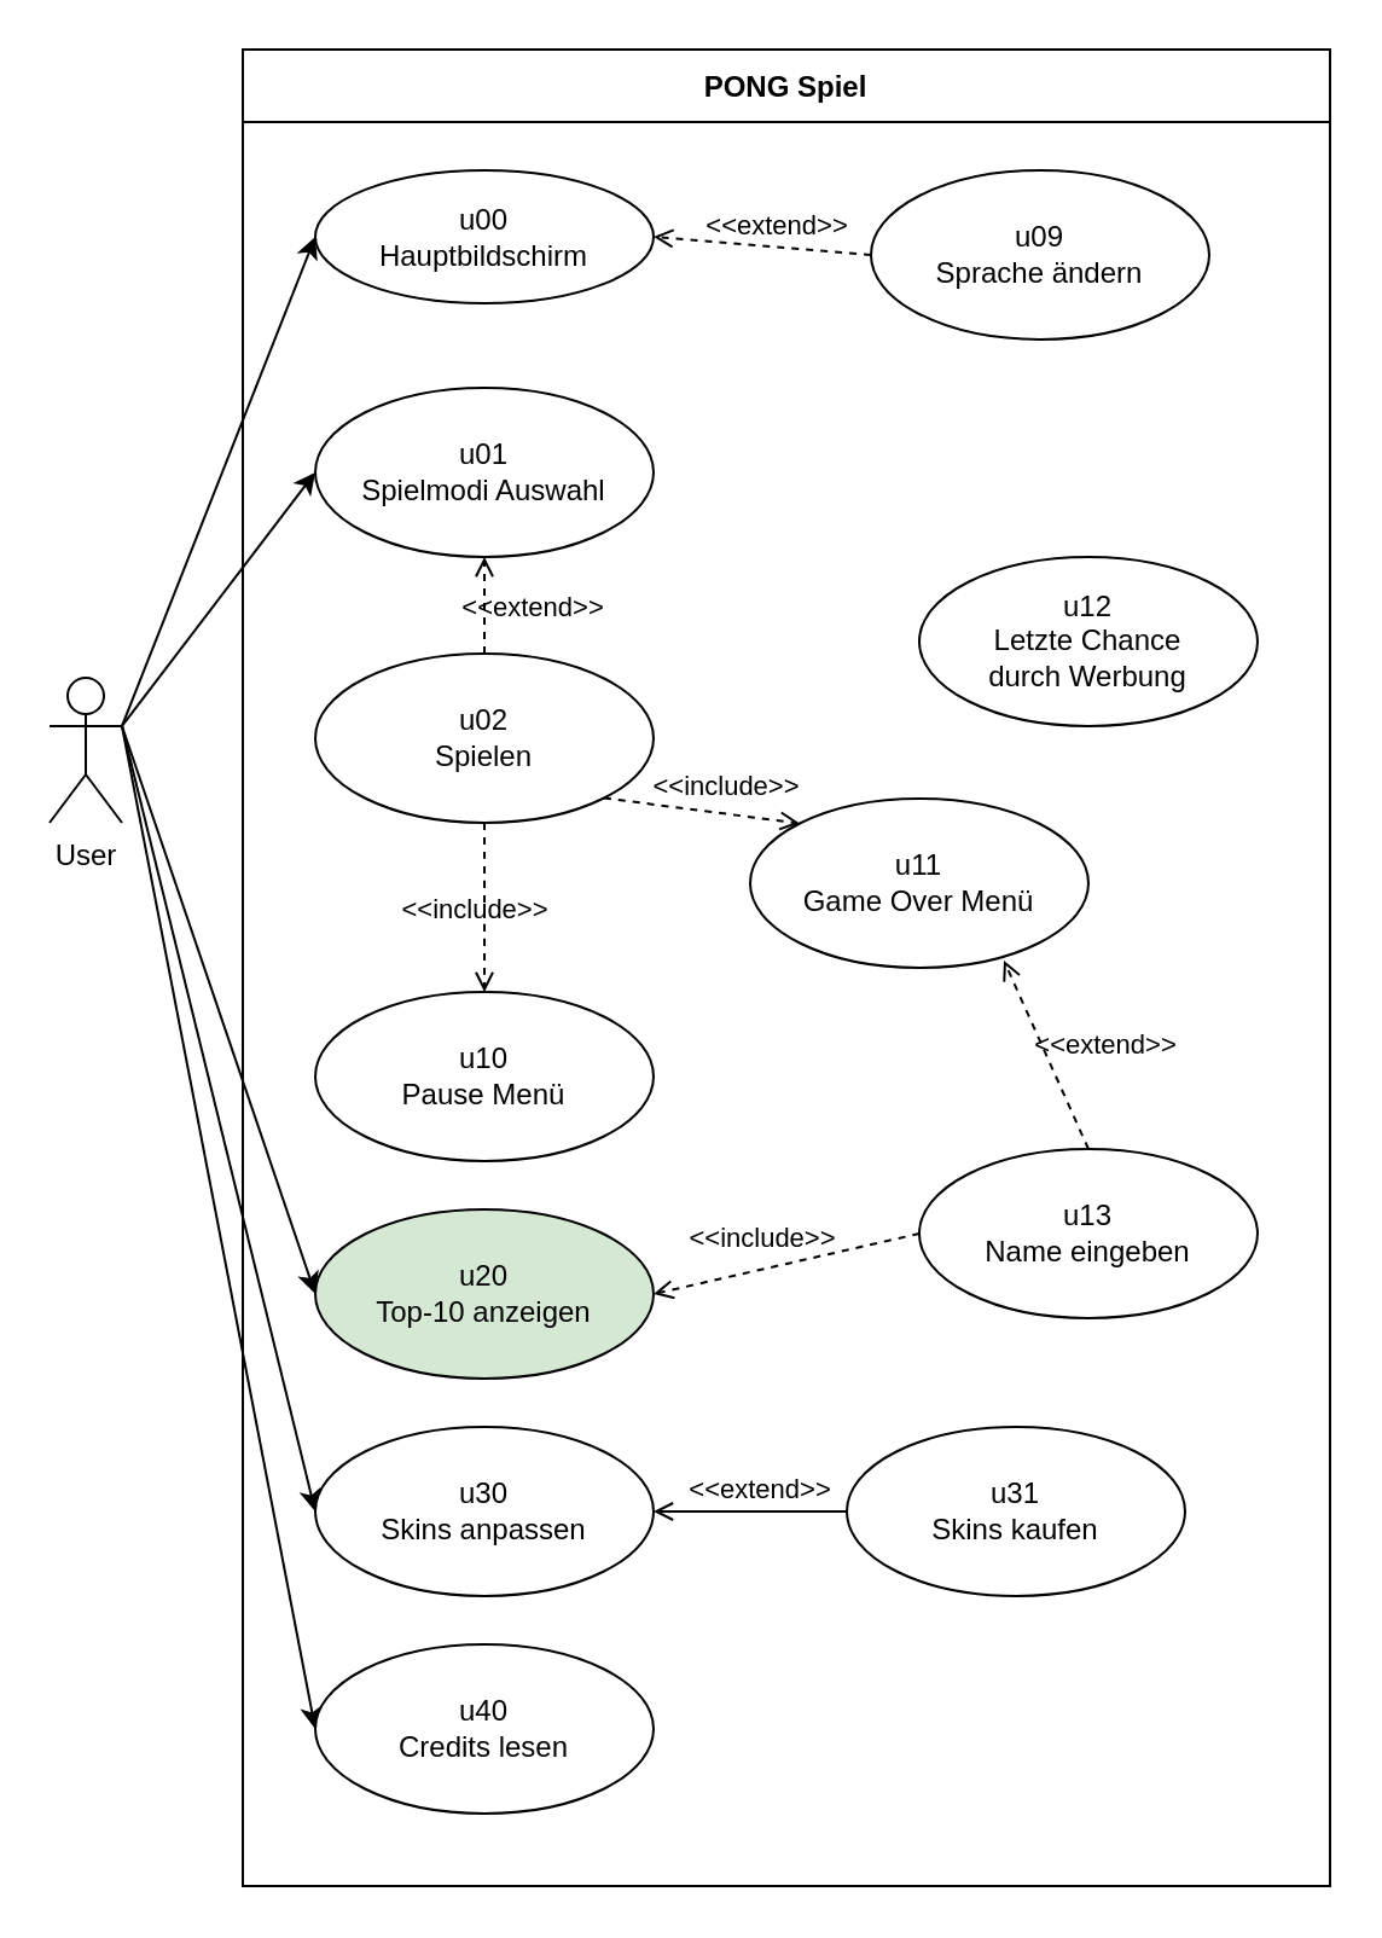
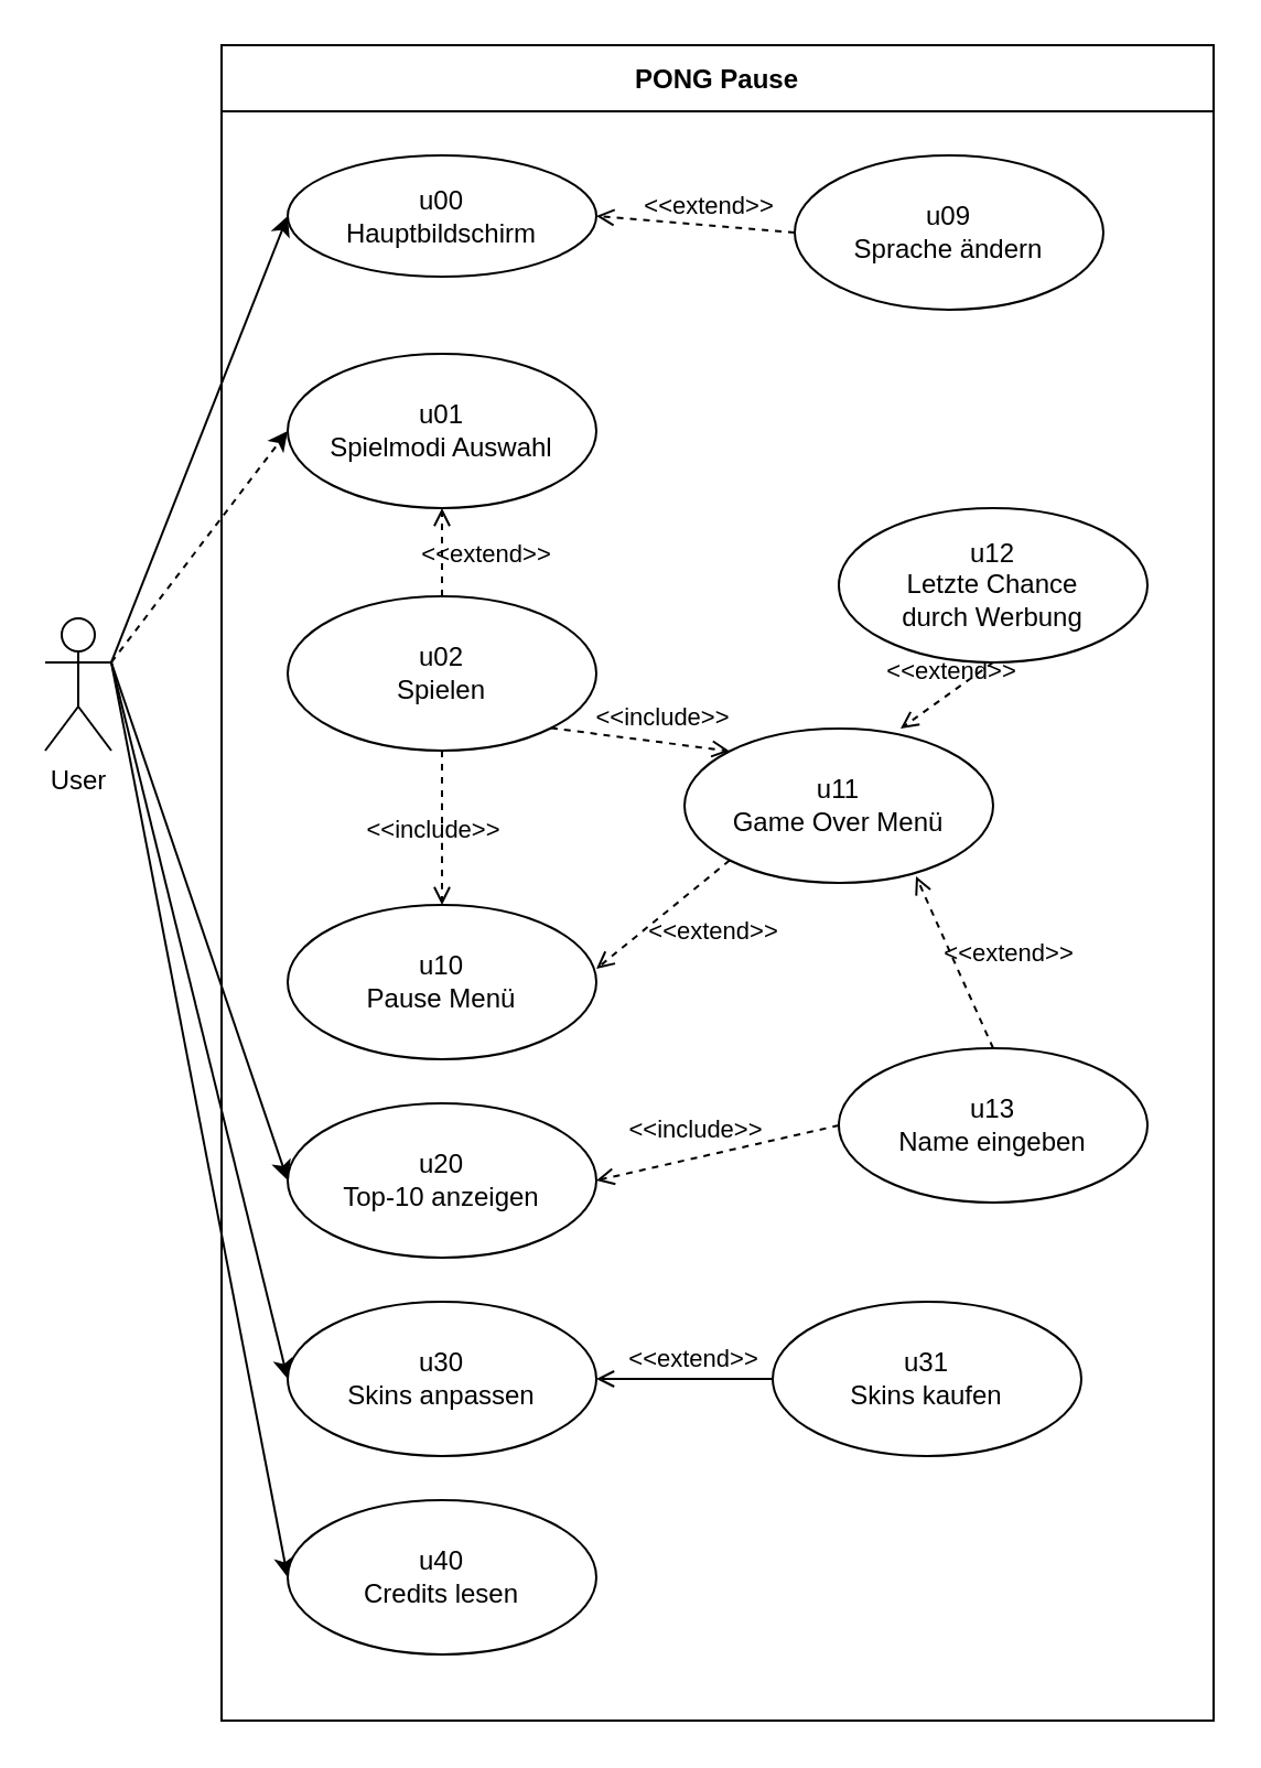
  <mxCell id="0" />
  <mxCell id="1" parent="0" />
- <mxCell id="2" style="rounded=0;orthogonalLoop=1;jettySize=auto;html=1;exitX=1;exitY=0.333;exitDx=0;exitDy=0;exitPerimeter=0;entryX=0;entryY=0.5;entryDx=0;entryDy=0;" parent="1" source="7" target="10" edge="1"><mxGeometry relative="1" as="geometry"><mxPoint x="150" y="75" as="targetPoint" /></mxGeometry></mxCell>
+ <mxCell id="2" style="rounded=0;orthogonalLoop=1;jettySize=auto;html=1;exitX=1;exitY=0.333;exitDx=0;exitDy=0;exitPerimeter=0;entryX=0;entryY=0.5;entryDx=0;entryDy=0;dashed=1;" parent="1" source="7" target="10" edge="1"><mxGeometry relative="1" as="geometry"><mxPoint x="150" y="75" as="targetPoint" /></mxGeometry></mxCell>
  <mxCell id="3" style="edgeStyle=none;rounded=0;orthogonalLoop=1;jettySize=auto;html=1;exitX=1;exitY=0.333;exitDx=0;exitDy=0;exitPerimeter=0;entryX=0;entryY=0.5;entryDx=0;entryDy=0;" parent="1" source="7" target="11" edge="1"><mxGeometry relative="1" as="geometry" /></mxCell>
  <mxCell id="4" style="edgeStyle=none;rounded=0;orthogonalLoop=1;jettySize=auto;html=1;exitX=1;exitY=0.333;exitDx=0;exitDy=0;exitPerimeter=0;entryX=0;entryY=0.5;entryDx=0;entryDy=0;" parent="1" source="7" target="12" edge="1"><mxGeometry relative="1" as="geometry" /></mxCell>
  <mxCell id="5" style="edgeStyle=none;rounded=0;orthogonalLoop=1;jettySize=auto;html=1;exitX=1;exitY=0.333;exitDx=0;exitDy=0;exitPerimeter=0;entryX=0;entryY=0.5;entryDx=0;entryDy=0;" parent="1" source="7" target="13" edge="1"><mxGeometry relative="1" as="geometry" /></mxCell>
  <mxCell id="6" style="rounded=0;orthogonalLoop=1;jettySize=auto;html=1;exitX=1;exitY=0.333;exitDx=0;exitDy=0;exitPerimeter=0;entryX=0;entryY=0.5;entryDx=0;entryDy=0;" parent="1" source="7" target="21" edge="1"><mxGeometry relative="1" as="geometry" /></mxCell>
  <mxCell id="7" value="User" style="shape=umlActor;verticalLabelPosition=bottom;verticalAlign=top;html=1;" parent="1" vertex="1"><mxGeometry x="20" y="280" width="30" height="60" as="geometry" /></mxCell>
- <mxCell id="8" value="PONG Spiel" style="swimlane;startSize=30;" parent="1" vertex="1"><mxGeometry x="100" y="20" width="450" height="760" as="geometry" /></mxCell>
+ <mxCell id="8" value="PONG Pause" style="swimlane;startSize=30;" parent="1" vertex="1"><mxGeometry x="100" y="20" width="450" height="760" as="geometry" /></mxCell>
  <mxCell id="9" value="u12&lt;br&gt;Letzte Chance&lt;br&gt;durch Werbung" style="ellipse;whiteSpace=wrap;html=1;" parent="8" vertex="1"><mxGeometry x="280" y="210" width="140" height="70" as="geometry" /></mxCell>
  <mxCell id="10" value="u01&lt;br&gt;Spielmodi Auswahl" style="ellipse;whiteSpace=wrap;html=1;" parent="8" vertex="1"><mxGeometry x="30" y="140" width="140" height="70" as="geometry" /></mxCell>
- <mxCell id="11" value="u20&lt;br&gt;Top-10 anzeigen" style="ellipse;whiteSpace=wrap;html=1;fillColor=#d5e8d4;" parent="8" vertex="1"><mxGeometry x="30" y="480" width="140" height="70" as="geometry" /></mxCell>
+ <mxCell id="11" value="u20&lt;br&gt;Top-10 anzeigen" style="ellipse;whiteSpace=wrap;html=1;" parent="8" vertex="1"><mxGeometry x="30" y="480" width="140" height="70" as="geometry" /></mxCell>
  <mxCell id="12" value="u30&lt;br&gt;Skins anpassen" style="ellipse;whiteSpace=wrap;html=1;" parent="8" vertex="1"><mxGeometry x="30" y="570" width="140" height="70" as="geometry" /></mxCell>
  <mxCell id="13" value="u40&lt;br&gt;Credits lesen" style="ellipse;whiteSpace=wrap;html=1;" parent="8" vertex="1"><mxGeometry x="30" y="660" width="140" height="70" as="geometry" /></mxCell>
  <mxCell id="14" value="u10&lt;br&gt;Pause Menü" style="ellipse;whiteSpace=wrap;html=1;" parent="8" vertex="1"><mxGeometry x="30" y="390" width="140" height="70" as="geometry" /></mxCell>
  <mxCell id="15" value="&amp;lt;&amp;lt;include&amp;gt;&amp;gt;" style="html=1;verticalAlign=bottom;labelBackgroundColor=none;endArrow=open;endFill=0;dashed=1;rounded=0;curved=1;entryX=0.5;entryY=0;entryDx=0;entryDy=0;exitX=0.5;exitY=1;exitDx=0;exitDy=0;" parent="8" source="22" target="14" edge="1"><mxGeometry x="0.287" y="-4" width="160" relative="1" as="geometry"><mxPoint x="126.977" y="278.955" as="sourcePoint" /><mxPoint x="143.023" y="311.045" as="targetPoint" /><mxPoint as="offset" /></mxGeometry></mxCell>
  <mxCell id="16" value="u31&lt;br&gt;Skins kaufen" style="ellipse;whiteSpace=wrap;html=1;" parent="8" vertex="1"><mxGeometry x="250" y="570" width="140" height="70" as="geometry" /></mxCell>
  <mxCell id="17" value="&amp;lt;&amp;lt;extend&amp;gt;&amp;gt;" style="html=1;verticalAlign=bottom;labelBackgroundColor=none;endArrow=open;endFill=0;dashed=0;rounded=0;exitX=0;exitY=0.5;exitDx=0;exitDy=0;entryX=1;entryY=0.5;entryDx=0;entryDy=0;" parent="8" source="16" target="12" edge="1"><mxGeometry x="-0.111" width="160" relative="1" as="geometry"><mxPoint x="270" y="215.0" as="sourcePoint" /><mxPoint x="187.261" y="312.763" as="targetPoint" /><mxPoint as="offset" /></mxGeometry></mxCell>
+ <mxCell id="18" value="&amp;lt;&amp;lt;extend&amp;gt;&amp;gt;" style="html=1;verticalAlign=bottom;labelBackgroundColor=none;endArrow=open;endFill=0;dashed=1;rounded=0;exitX=0.5;exitY=1;exitDx=0;exitDy=0;entryX=0.7;entryY=0;entryDx=0;entryDy=0;entryPerimeter=0;" parent="8" source="9" target="23" edge="1"><mxGeometry x="-0.111" width="160" relative="1" as="geometry"><mxPoint x="250" y="445" as="sourcePoint" /><mxPoint x="188.61" y="376.943" as="targetPoint" /><mxPoint as="offset" /></mxGeometry></mxCell>
  <mxCell id="19" value="u13&lt;br&gt;Name eingeben" style="ellipse;whiteSpace=wrap;html=1;" parent="8" vertex="1"><mxGeometry x="280" y="455" width="140" height="70" as="geometry" /></mxCell>
  <mxCell id="20" value="&amp;lt;&amp;lt;extend&amp;gt;&amp;gt;" style="html=1;verticalAlign=bottom;labelBackgroundColor=none;endArrow=open;endFill=0;dashed=1;rounded=0;exitX=0.5;exitY=0;exitDx=0;exitDy=0;entryX=0.75;entryY=0.957;entryDx=0;entryDy=0;entryPerimeter=0;" parent="8" source="19" target="23" edge="1"><mxGeometry x="-0.343" y="-20" width="160" relative="1" as="geometry"><mxPoint x="244.503" y="420.251" as="sourcePoint" /><mxPoint x="194.386" y="375.486" as="targetPoint" /><mxPoint as="offset" /></mxGeometry></mxCell>
  <mxCell id="21" value="u00&lt;br&gt;Hauptbildschirm" style="ellipse;whiteSpace=wrap;html=1;" parent="8" vertex="1"><mxGeometry x="30" y="50" width="140" height="55" as="geometry" /></mxCell>
  <mxCell id="22" value="u02&lt;br&gt;Spielen" style="ellipse;whiteSpace=wrap;html=1;" parent="8" vertex="1"><mxGeometry x="30" y="250" width="140" height="70" as="geometry" /></mxCell>
  <mxCell id="23" value="u11&lt;br&gt;Game Over Menü" style="ellipse;whiteSpace=wrap;html=1;" parent="8" vertex="1"><mxGeometry x="210" y="310" width="140" height="70" as="geometry" /></mxCell>
  <mxCell id="24" value="&amp;lt;&amp;lt;include&amp;gt;&amp;gt;" style="html=1;verticalAlign=bottom;labelBackgroundColor=none;endArrow=open;endFill=0;dashed=1;rounded=0;curved=1;entryX=0;entryY=0;entryDx=0;entryDy=0;exitX=1;exitY=1;exitDx=0;exitDy=0;" parent="8" source="22" target="23" edge="1"><mxGeometry x="0.232" y="2" width="160" relative="1" as="geometry"><mxPoint x="110" y="320" as="sourcePoint" /><mxPoint x="110" y="370" as="targetPoint" /><mxPoint x="1" as="offset" /></mxGeometry></mxCell>
+ <mxCell id="25" value="&amp;lt;&amp;lt;extend&amp;gt;&amp;gt;" style="html=1;verticalAlign=bottom;labelBackgroundColor=none;endArrow=open;endFill=0;dashed=1;rounded=0;exitX=0;exitY=1;exitDx=0;exitDy=0;entryX=1;entryY=0.414;entryDx=0;entryDy=0;entryPerimeter=0;" parent="8" source="23" target="14" edge="1"><mxGeometry x="-0.189" y="27" width="160" relative="1" as="geometry"><mxPoint x="340" y="280" as="sourcePoint" /><mxPoint x="290" y="330" as="targetPoint" /><mxPoint as="offset" /></mxGeometry></mxCell>
  <mxCell id="26" value="&amp;lt;&amp;lt;include&amp;gt;&amp;gt;" style="html=1;verticalAlign=bottom;labelBackgroundColor=none;endArrow=open;endFill=0;dashed=1;rounded=0;curved=1;exitX=0;exitY=0.5;exitDx=0;exitDy=0;entryX=1;entryY=0.5;entryDx=0;entryDy=0;" parent="8" source="19" target="11" edge="1"><mxGeometry x="0.162" y="-4" width="160" relative="1" as="geometry"><mxPoint x="110" y="320" as="sourcePoint" /><mxPoint x="260" y="530" as="targetPoint" /><mxPoint as="offset" /></mxGeometry></mxCell>
  <mxCell id="27" value="u09&lt;br&gt;Sprache ändern" style="ellipse;whiteSpace=wrap;html=1;" parent="8" vertex="1"><mxGeometry x="260" y="50" width="140" height="70" as="geometry" /></mxCell>
  <mxCell id="28" value="&amp;lt;&amp;lt;extend&amp;gt;&amp;gt;" style="html=1;verticalAlign=bottom;labelBackgroundColor=none;endArrow=open;endFill=0;dashed=1;rounded=0;entryX=0.5;entryY=1;entryDx=0;entryDy=0;" parent="8" source="22" target="10" edge="1"><mxGeometry x="-0.5" y="-20" width="160" relative="1" as="geometry"><mxPoint x="100" y="250" as="sourcePoint" /><mxPoint x="318" y="330" as="targetPoint" /><mxPoint as="offset" /></mxGeometry></mxCell>
  <mxCell id="29" value="&amp;lt;&amp;lt;extend&amp;gt;&amp;gt;" style="html=1;verticalAlign=bottom;labelBackgroundColor=none;endArrow=open;endFill=0;dashed=1;rounded=0;entryX=1;entryY=0.5;entryDx=0;entryDy=0;exitX=0;exitY=0.5;exitDx=0;exitDy=0;" parent="8" source="27" target="21" edge="1"><mxGeometry x="-0.143" width="160" relative="1" as="geometry"><mxPoint x="220" y="85" as="sourcePoint" /><mxPoint x="110" y="220" as="targetPoint" /><mxPoint as="offset" /></mxGeometry></mxCell>
  <mxCell id="30" style="edgeStyle=none;rounded=0;orthogonalLoop=1;jettySize=auto;html=1;exitX=0.5;exitY=1;exitDx=0;exitDy=0;" parent="8" source="27" target="27" edge="1"><mxGeometry relative="1" as="geometry" /></mxCell>
